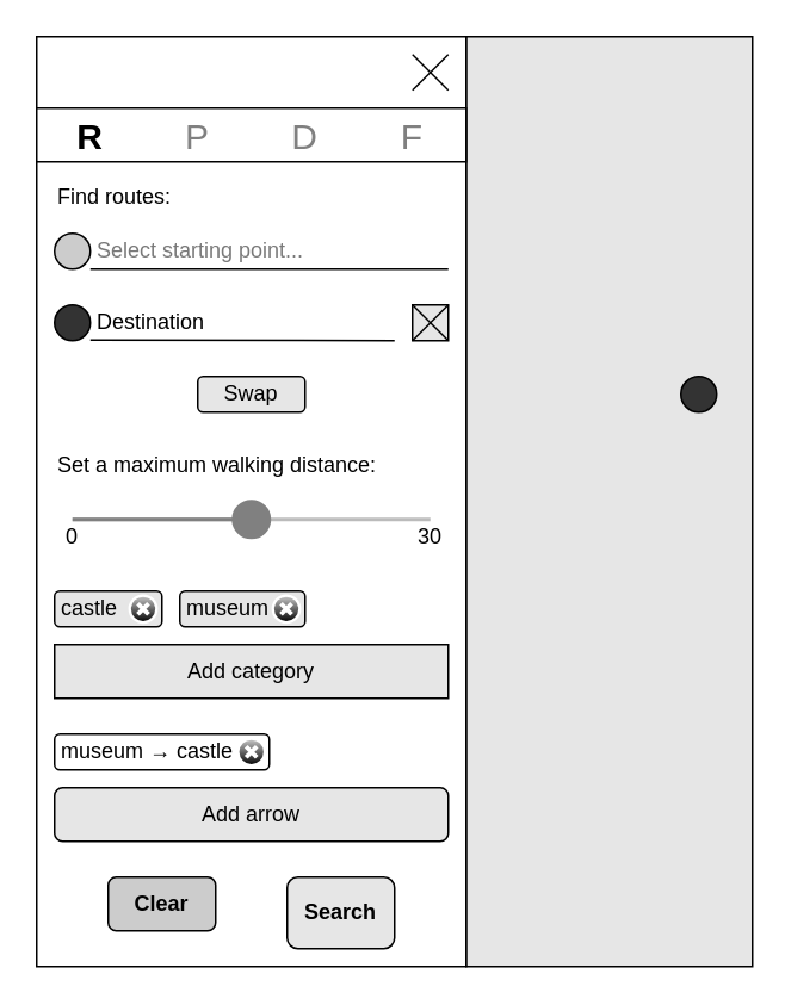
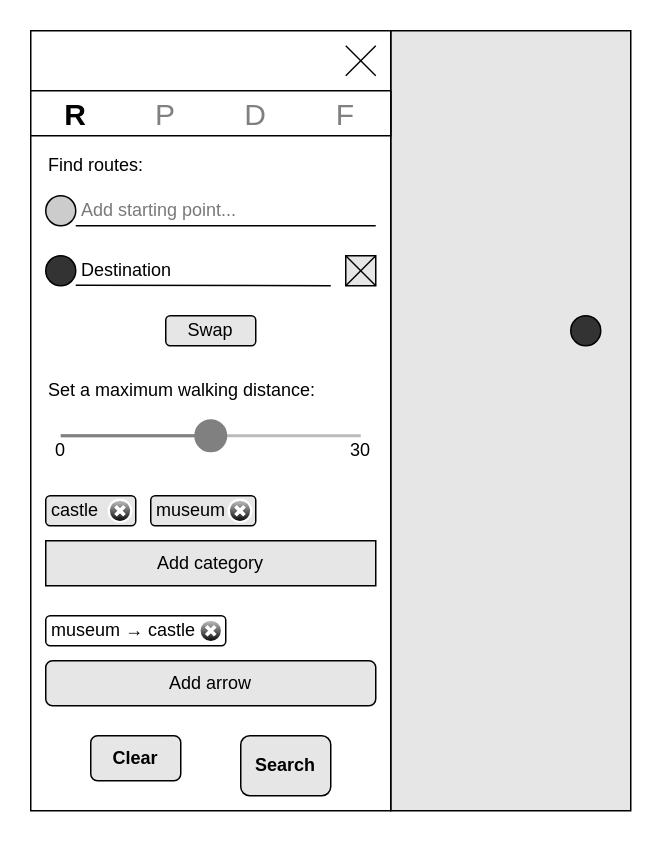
  <mxCell id="0" />
  <mxCell id="1" parent="0" />
  <mxCell id="2" value="" style="rounded=0;whiteSpace=wrap;html=1;fillColor=#E6E6E6;" parent="1" vertex="1"><mxGeometry x="260" y="20" width="160" height="520" as="geometry" /></mxCell>
  <mxCell id="3" value="" style="rounded=0;whiteSpace=wrap;html=1;fillColor=none;" parent="1" vertex="1"><mxGeometry x="20" y="20" width="240" height="520" as="geometry" /></mxCell>
  <mxCell id="4" value="" style="rounded=0;whiteSpace=wrap;html=1;fillColor=#E6E6E6;strokeWidth=1;" parent="1" vertex="1"><mxGeometry x="230" y="170" width="20" height="20" as="geometry" /></mxCell>
  <mxCell id="5" value="" style="rounded=0;whiteSpace=wrap;html=1;" parent="1" vertex="1"><mxGeometry x="20" y="60" width="240" height="30" as="geometry" /></mxCell>
  <mxCell id="6" value="" style="endArrow=none;html=1;rounded=0;strokeWidth=1;" parent="1" edge="1"><mxGeometry width="50" height="50" relative="1" as="geometry"><mxPoint x="230" y="50" as="sourcePoint" /><mxPoint x="250" y="30" as="targetPoint" /></mxGeometry></mxCell>
  <mxCell id="7" value="" style="endArrow=none;html=1;rounded=0;strokeWidth=1;" parent="1" edge="1"><mxGeometry width="50" height="50" relative="1" as="geometry"><mxPoint x="250" y="50" as="sourcePoint" /><mxPoint x="230" y="30" as="targetPoint" /></mxGeometry></mxCell>
  <mxCell id="8" value="R" style="text;html=1;strokeColor=none;fillColor=none;align=center;verticalAlign=middle;whiteSpace=wrap;rounded=0;fontStyle=1;fontSize=20;" parent="1" vertex="1"><mxGeometry x="20" y="60" width="60" height="30" as="geometry" /></mxCell>
  <mxCell id="9" value="P" style="text;html=1;strokeColor=none;fillColor=none;align=center;verticalAlign=middle;whiteSpace=wrap;rounded=0;fontStyle=0;fontSize=20;fontColor=#808080;" parent="1" vertex="1"><mxGeometry x="80" y="60" width="60" height="30" as="geometry" /></mxCell>
  <mxCell id="10" value="D" style="text;html=1;strokeColor=none;fillColor=none;align=center;verticalAlign=middle;whiteSpace=wrap;rounded=0;fontStyle=0;fontSize=20;fontColor=#808080;" parent="1" vertex="1"><mxGeometry x="140" y="60" width="60" height="30" as="geometry" /></mxCell>
  <mxCell id="11" value="" style="endArrow=none;html=1;rounded=0;" parent="1" edge="1"><mxGeometry width="50" height="50" relative="1" as="geometry"><mxPoint x="250" y="150" as="sourcePoint" /><mxPoint x="50" y="150" as="targetPoint" /></mxGeometry></mxCell>
  <mxCell id="12" value="Find routes:" style="text;html=1;strokeColor=none;fillColor=none;align=left;verticalAlign=middle;whiteSpace=wrap;rounded=0;" parent="1" vertex="1"><mxGeometry x="30" y="100" width="220" height="20" as="geometry" /></mxCell>
  <mxCell id="13" value="" style="endArrow=none;html=1;rounded=0;" parent="1" edge="1"><mxGeometry width="50" height="50" relative="1" as="geometry"><mxPoint x="220" y="190" as="sourcePoint" /><mxPoint x="50" y="189.67" as="targetPoint" /></mxGeometry></mxCell>
  <mxCell id="14" value="" style="endArrow=none;html=1;rounded=0;strokeWidth=1;spacing=2;" parent="1" edge="1"><mxGeometry width="50" height="50" relative="1" as="geometry"><mxPoint x="230" y="190" as="sourcePoint" /><mxPoint x="250" y="170" as="targetPoint" /></mxGeometry></mxCell>
  <mxCell id="15" value="" style="endArrow=none;html=1;rounded=0;strokeWidth=1;spacing=2;" parent="1" edge="1"><mxGeometry width="50" height="50" relative="1" as="geometry"><mxPoint x="250" y="190" as="sourcePoint" /><mxPoint x="230" y="170" as="targetPoint" /></mxGeometry></mxCell>
- <mxCell id="16" value="Select starting point..." style="text;html=1;strokeColor=none;fillColor=none;align=left;verticalAlign=middle;whiteSpace=wrap;rounded=0;fontColor=#797979;spacingLeft=2;" parent="1" vertex="1"><mxGeometry x="50" y="130" width="200" height="20" as="geometry" /></mxCell>
+ <mxCell id="16" value="Add starting point..." style="text;html=1;strokeColor=none;fillColor=none;align=left;verticalAlign=middle;whiteSpace=wrap;rounded=0;fontColor=#797979;spacingLeft=2;" parent="1" vertex="1"><mxGeometry x="50" y="130" width="200" height="20" as="geometry" /></mxCell>
  <mxCell id="17" value="Destination" style="text;html=1;strokeColor=none;fillColor=none;align=left;verticalAlign=middle;whiteSpace=wrap;rounded=0;fontColor=#000000;spacingLeft=2;" parent="1" vertex="1"><mxGeometry x="50" y="170" width="170" height="20" as="geometry" /></mxCell>
  <mxCell id="18" value="Swap" style="rounded=1;whiteSpace=wrap;html=1;fontSize=12;fillColor=#E6E6E6;" parent="1" vertex="1"><mxGeometry x="110" y="210" width="60" height="20" as="geometry" /></mxCell>
  <mxCell id="19" value="Search" style="rounded=1;whiteSpace=wrap;html=1;fontColor=#000000;fontStyle=1;fillColor=#E6E6E6;" parent="1" vertex="1"><mxGeometry x="160" y="490" width="60" height="40" as="geometry" /></mxCell>
- <mxCell id="20" value="Clear" style="rounded=1;whiteSpace=wrap;html=1;fontColor=#000000;fontStyle=1;fillColor=#cccccc;" parent="1" vertex="1"><mxGeometry x="60" y="490" width="60" height="30" as="geometry" /></mxCell>
+ <mxCell id="20" value="Clear" style="rounded=1;whiteSpace=wrap;html=1;fontColor=#000000;fontStyle=1;fillColor=#E6E6E6;" parent="1" vertex="1"><mxGeometry x="60" y="490" width="60" height="30" as="geometry" /></mxCell>
  <mxCell id="21" value="Set a maximum walking distance:" style="text;html=1;strokeColor=none;fillColor=none;align=left;verticalAlign=middle;whiteSpace=wrap;rounded=0;" parent="1" vertex="1"><mxGeometry x="30" y="250" width="220" height="20" as="geometry" /></mxCell>
  <mxCell id="22" value="" style="dashed=0;verticalLabelPosition=bottom;verticalAlign=top;align=center;shape=mxgraph.gmdl.slider2;barPos=50;strokeColor=#808080;opacity=100;strokeWidth=2;fillColor=#808080;handleSize=20;shadow=0;html=1;" parent="1" vertex="1"><mxGeometry x="40" y="280" width="200" height="20" as="geometry" /></mxCell>
  <mxCell id="23" value="Add category" style="whiteSpace=wrap;html=1;fillColor=#E6E6E6;rounded=0;" parent="1" vertex="1"><mxGeometry x="30" y="360" width="220" height="30" as="geometry" /></mxCell>
  <mxCell id="24" value="castle" style="rounded=1;whiteSpace=wrap;html=1;align=left;spacingLeft=2;fillColor=#E6E6E6;" parent="1" vertex="1"><mxGeometry x="30" y="330" width="60" height="20" as="geometry" /></mxCell>
  <mxCell id="25" value="" style="verticalLabelPosition=bottom;verticalAlign=top;html=1;shadow=0;dashed=0;strokeWidth=1;shape=mxgraph.ios.iDeleteApp;fillColor=#cccccc;fillColor2=#000000;strokeColor=#ffffff;sketch=0;" parent="1" vertex="1"><mxGeometry x="72" y="332.5" width="15" height="15" as="geometry" /></mxCell>
  <mxCell id="26" value="museum" style="rounded=1;whiteSpace=wrap;html=1;align=left;spacingLeft=2;fillColor=#E6E6E6;" parent="1" vertex="1"><mxGeometry x="100" y="330" width="70" height="20" as="geometry" /></mxCell>
  <mxCell id="27" value="" style="verticalLabelPosition=bottom;verticalAlign=top;html=1;shadow=0;dashed=0;strokeWidth=1;shape=mxgraph.ios.iDeleteApp;fillColor=#cccccc;fillColor2=#000000;strokeColor=#ffffff;sketch=0;" parent="1" vertex="1"><mxGeometry x="152" y="332.5" width="15" height="15" as="geometry" /></mxCell>
  <mxCell id="28" value="Add arrow" style="rounded=1;whiteSpace=wrap;html=1;fillColor=#E6E6E6;" parent="1" vertex="1"><mxGeometry x="30" y="440" width="220" height="30" as="geometry" /></mxCell>
  <mxCell id="29" value="museum → castle" style="rounded=1;whiteSpace=wrap;html=1;align=left;spacingLeft=2;" parent="1" vertex="1"><mxGeometry x="30" y="410" width="120" height="20" as="geometry" /></mxCell>
  <mxCell id="30" value="" style="verticalLabelPosition=bottom;verticalAlign=top;html=1;shadow=0;dashed=0;strokeWidth=1;shape=mxgraph.ios.iDeleteApp;fillColor=#cccccc;fillColor2=#000000;strokeColor=#ffffff;sketch=0;" parent="1" vertex="1"><mxGeometry x="132.5" y="412.5" width="15" height="15" as="geometry" /></mxCell>
  <mxCell id="31" value="0" style="text;html=1;strokeColor=none;fillColor=none;align=center;verticalAlign=middle;whiteSpace=wrap;rounded=0;fontColor=#000000;" parent="1" vertex="1"><mxGeometry x="30" y="290" width="20" height="20" as="geometry" /></mxCell>
  <mxCell id="32" value="30" style="text;html=1;strokeColor=none;fillColor=none;align=center;verticalAlign=middle;whiteSpace=wrap;rounded=0;fontColor=#000000;" parent="1" vertex="1"><mxGeometry x="230" y="290" width="20" height="20" as="geometry" /></mxCell>
  <mxCell id="33" value="F" style="text;html=1;strokeColor=none;fillColor=none;align=center;verticalAlign=middle;whiteSpace=wrap;rounded=0;fontStyle=0;fontSize=20;fontColor=#808080;" parent="1" vertex="1"><mxGeometry x="200" y="60" width="60" height="30" as="geometry" /></mxCell>
  <mxCell id="34" value="" style="ellipse;whiteSpace=wrap;html=1;aspect=fixed;fillColor=#CCCCCC;" parent="1" vertex="1"><mxGeometry x="30" y="130" width="20" height="20" as="geometry" /></mxCell>
  <mxCell id="35" value="" style="ellipse;whiteSpace=wrap;html=1;aspect=fixed;fillColor=#333333;" parent="1" vertex="1"><mxGeometry x="30" y="170" width="20" height="20" as="geometry" /></mxCell>
  <mxCell id="36" value="" style="ellipse;whiteSpace=wrap;html=1;aspect=fixed;fillColor=#333333;" parent="1" vertex="1"><mxGeometry x="380" y="210" width="20" height="20" as="geometry" /></mxCell>
